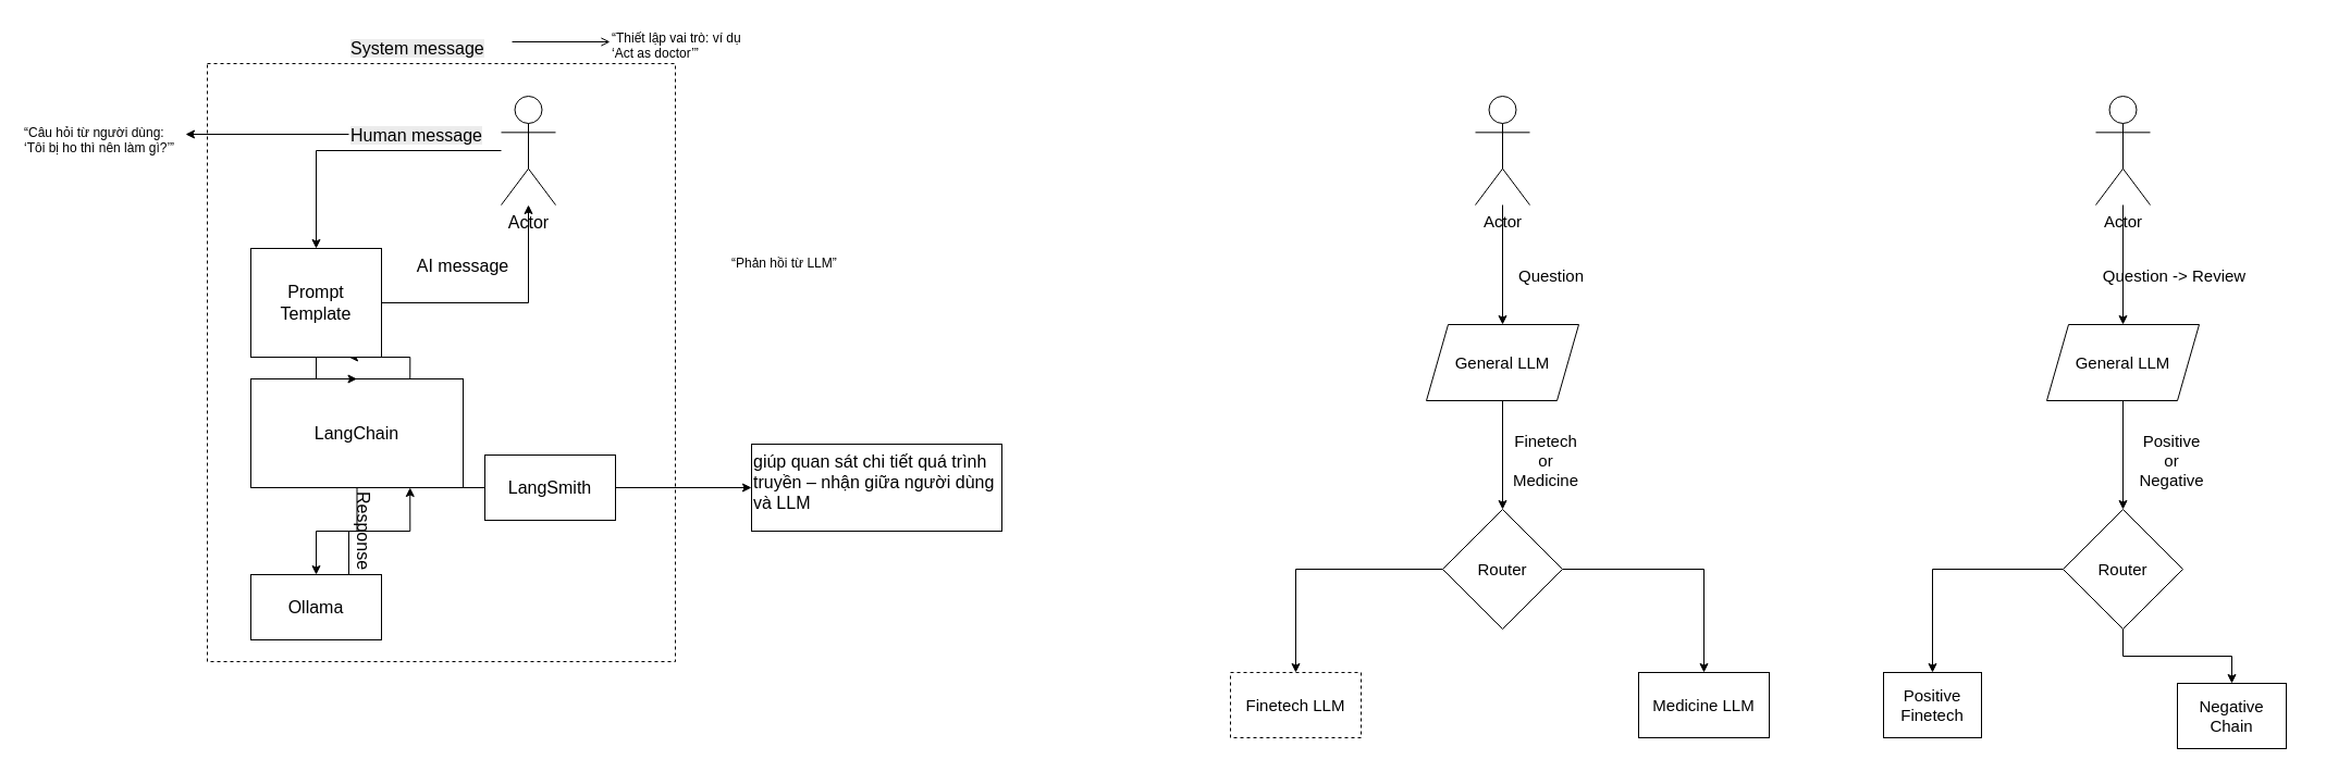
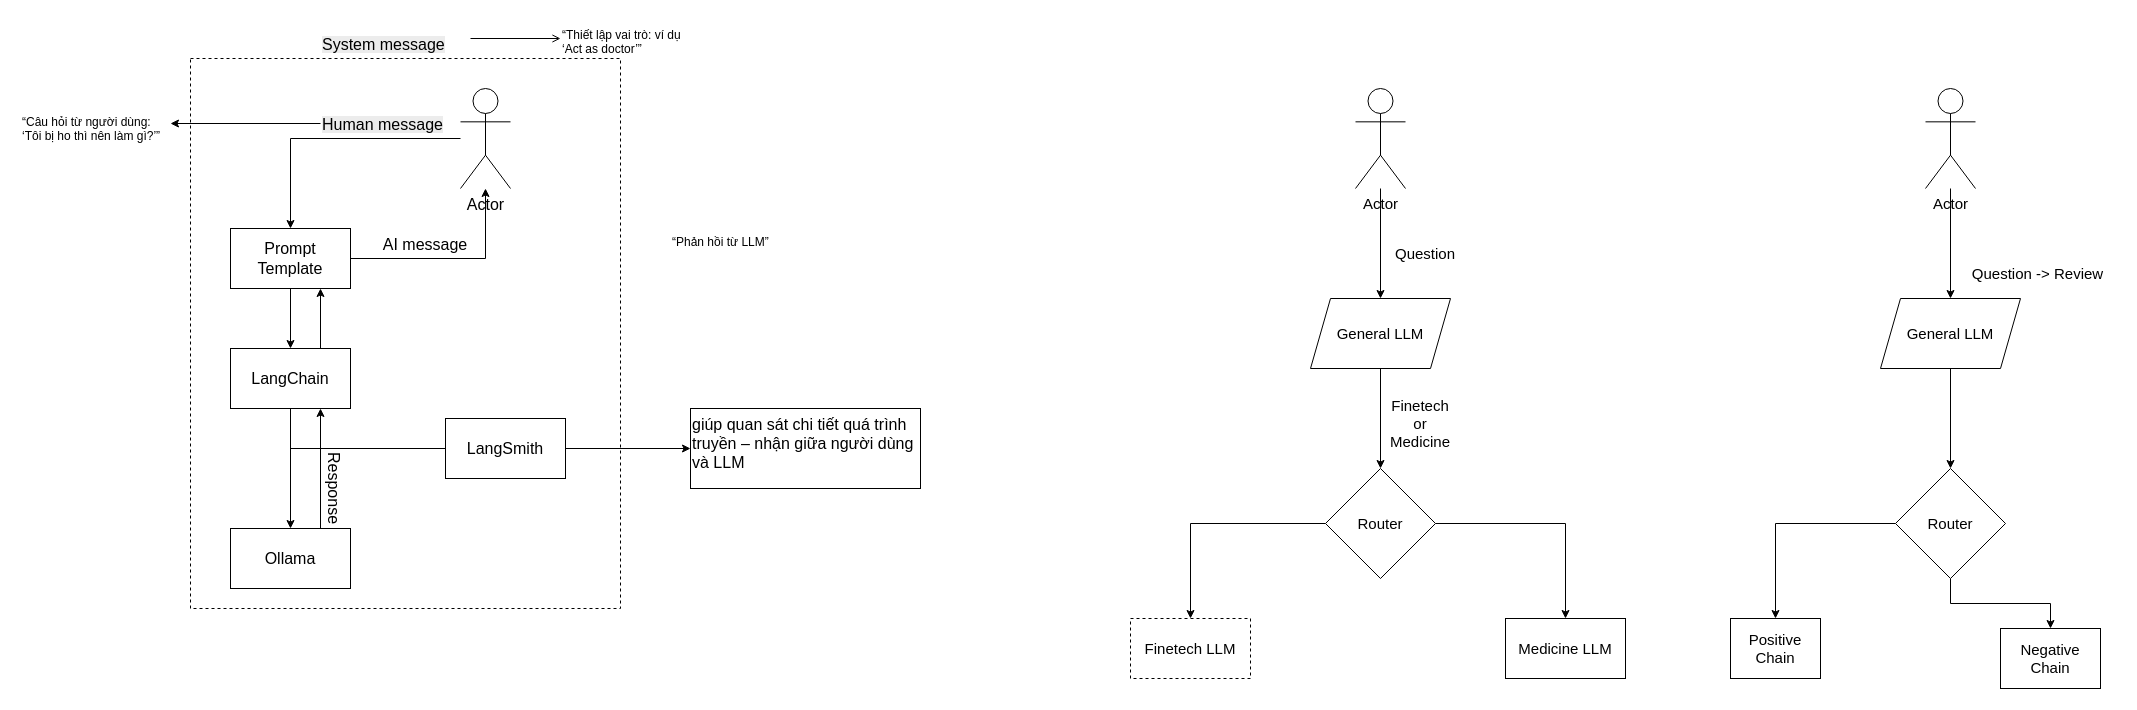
  <mxCell id="0" />
  <mxCell id="1" parent="0" />
  <mxCell id="2" value="" style="rounded=0;whiteSpace=wrap;html=1;dashed=1;shadow=0;glass=0;fillColor=none;fontSize=16;" parent="1" vertex="1"><mxGeometry x="190" width="430" height="550" as="geometry" y="58" /></mxCell>
  <mxCell id="3" style="edgeStyle=orthogonalEdgeStyle;rounded=0;orthogonalLoop=1;jettySize=auto;html=1;fontSize=16;" parent="1" source="5" target="8" edge="1"><mxGeometry relative="1" as="geometry" /></mxCell>
  <mxCell id="4" style="edgeStyle=orthogonalEdgeStyle;rounded=0;orthogonalLoop=1;jettySize=auto;html=1;exitX=0.75;exitY=0;exitDx=0;exitDy=0;entryX=0.75;entryY=1;entryDx=0;entryDy=0;fontSize=16;" parent="1" source="5" target="14" edge="1"><mxGeometry relative="1" as="geometry" /></mxCell>
- <mxCell id="5" value="LangChain" style="rounded=0;whiteSpace=wrap;html=1;fontSize=16;" parent="1" vertex="1"><mxGeometry x="230" y="348" width="195" height="100" as="geometry" /></mxCell>
+ <mxCell id="5" value="LangChain" style="rounded=0;whiteSpace=wrap;html=1;fontSize=16;" parent="1" vertex="1"><mxGeometry x="230" y="348" width="120" height="60" as="geometry" /></mxCell>
  <mxCell id="6" style="edgeStyle=orthogonalEdgeStyle;rounded=0;orthogonalLoop=1;jettySize=auto;html=1;entryX=0.5;entryY=0;entryDx=0;entryDy=0;fontSize=16;" parent="1" source="7" target="14" edge="1"><mxGeometry relative="1" as="geometry"><mxPoint x="530" y="208" as="targetPoint" /></mxGeometry></mxCell>
  <mxCell id="7" value="Actor" style="shape=umlActor;verticalLabelPosition=bottom;verticalAlign=top;html=1;outlineConnect=0;fontSize=16;" parent="1" vertex="1"><mxGeometry x="460" y="88" width="50" height="100" as="geometry" /></mxCell>
  <mxCell id="8" value="Ollama" style="rounded=0;whiteSpace=wrap;html=1;fontSize=16;" parent="1" vertex="1"><mxGeometry x="230" y="528" width="120" height="60" as="geometry" /></mxCell>
  <mxCell id="9" style="edgeStyle=orthogonalEdgeStyle;rounded=0;orthogonalLoop=1;jettySize=auto;html=1;exitX=1;exitY=0.5;exitDx=0;exitDy=0;entryX=0;entryY=0.5;entryDx=0;entryDy=0;" parent="1" source="10" target="22" edge="1"><mxGeometry relative="1" as="geometry" /></mxCell>
  <mxCell id="10" value="LangSmith" style="rounded=0;whiteSpace=wrap;html=1;fontSize=16;" parent="1" vertex="1"><mxGeometry x="445" y="418" width="120" height="60" as="geometry" /></mxCell>
  <mxCell id="11" value="" style="endArrow=none;html=1;rounded=0;entryX=0;entryY=0.5;entryDx=0;entryDy=0;fontSize=16;" parent="1" target="10" edge="1"><mxGeometry width="50" height="50" relative="1" as="geometry"><mxPoint x="290" y="448" as="sourcePoint" /><mxPoint x="555" y="518" as="targetPoint" /></mxGeometry></mxCell>
  <mxCell id="12" style="edgeStyle=orthogonalEdgeStyle;rounded=0;orthogonalLoop=1;jettySize=auto;html=1;entryX=0.5;entryY=0;entryDx=0;entryDy=0;fontSize=16;" parent="1" source="14" target="5" edge="1"><mxGeometry relative="1" as="geometry" /></mxCell>
  <mxCell id="13" style="edgeStyle=orthogonalEdgeStyle;rounded=0;orthogonalLoop=1;jettySize=auto;html=1;exitX=1;exitY=0.5;exitDx=0;exitDy=0;fontSize=16;" parent="1" source="14" target="7" edge="1"><mxGeometry relative="1" as="geometry" /></mxCell>
- <mxCell id="14" value="Prompt Template" style="rounded=0;whiteSpace=wrap;html=1;fontSize=16;" parent="1" vertex="1"><mxGeometry x="230" y="228" width="120" height="100" as="geometry" /></mxCell>
+ <mxCell id="14" value="Prompt Template" style="rounded=0;whiteSpace=wrap;html=1;fontSize=16;" parent="1" vertex="1"><mxGeometry x="230" y="228" width="120" height="60" as="geometry" /></mxCell>
  <mxCell id="15" value="AI message" style="text;whiteSpace=wrap;html=1;align=center;rotation=0;fontSize=16;" parent="1" vertex="1"><mxGeometry x="380" y="228" width="90" height="30" as="geometry" /></mxCell>
  <mxCell id="16" style="edgeStyle=orthogonalEdgeStyle;rounded=0;orthogonalLoop=1;jettySize=auto;html=1;entryX=0.75;entryY=1;entryDx=0;entryDy=0;exitX=0.75;exitY=0;exitDx=0;exitDy=0;fontSize=16;" parent="1" source="8" target="5" edge="1"><mxGeometry relative="1" as="geometry"><mxPoint x="470" y="518" as="sourcePoint" /><mxPoint x="470" y="578" as="targetPoint" /></mxGeometry></mxCell>
  <mxCell id="17" style="edgeStyle=orthogonalEdgeStyle;rounded=0;orthogonalLoop=1;jettySize=auto;html=1;entryX=1;entryY=0.5;entryDx=0;entryDy=0;" parent="1" source="18" target="24" edge="1"><mxGeometry relative="1" as="geometry"><mxPoint x="160" y="178" as="targetPoint" /></mxGeometry></mxCell>
  <mxCell id="18" value="&lt;span style=&quot;color: rgb(0, 0, 0); font-family: Helvetica; font-style: normal; font-variant-ligatures: normal; font-variant-caps: normal; font-weight: 400; letter-spacing: normal; orphans: 2; text-align: center; text-indent: 0px; text-transform: none; widows: 2; word-spacing: 0px; -webkit-text-stroke-width: 0px; white-space: normal; background-color: rgb(236, 236, 236); text-decoration-thickness: initial; text-decoration-style: initial; text-decoration-color: initial; float: none; display: inline !important;&quot;&gt;Human message&lt;/span&gt;" style="text;whiteSpace=wrap;html=1;fontSize=16;" parent="1" vertex="1"><mxGeometry x="320" y="108" width="130" height="30" as="geometry" /></mxCell>
  <mxCell id="19" value="Response" style="text;whiteSpace=wrap;html=1;align=center;rotation=90;fontSize=16;" parent="1" vertex="1"><mxGeometry x="305" y="473" width="60" height="30" as="geometry" /></mxCell>
  <mxCell id="20" style="edgeStyle=orthogonalEdgeStyle;rounded=0;orthogonalLoop=1;jettySize=auto;html=1;entryX=0;entryY=0.5;entryDx=0;entryDy=0;endArrow=open;" parent="1" source="21" target="23" edge="1"><mxGeometry relative="1" as="geometry"><mxPoint x="550" y="38" as="targetPoint" /></mxGeometry></mxCell>
  <mxCell id="21" value="&lt;span style=&quot;color: rgb(0, 0, 0); font-family: Helvetica; font-style: normal; font-variant-ligatures: normal; font-variant-caps: normal; font-weight: 400; letter-spacing: normal; orphans: 2; text-align: center; text-indent: 0px; text-transform: none; widows: 2; word-spacing: 0px; -webkit-text-stroke-width: 0px; white-space: normal; background-color: rgb(236, 236, 236); text-decoration-thickness: initial; text-decoration-style: initial; text-decoration-color: initial; float: none; display: inline !important;&quot;&gt;&lt;font&gt;System message&lt;/font&gt;&lt;/span&gt;" style="text;whiteSpace=wrap;html=1;fontSize=16;" parent="1" vertex="1"><mxGeometry x="320" y="28" width="150" height="20" as="geometry" /></mxCell>
  <mxCell id="22" value="&lt;font style=&quot;font-size: 16px;&quot;&gt;giúp quan sát chi tiết quá trình truyền – nhận giữa người dùng và LLM&lt;/font&gt;" style="text;whiteSpace=wrap;html=1;fillColor=default;strokeColor=default;" parent="1" vertex="1"><mxGeometry x="690" y="408" width="230" height="80" as="geometry" /></mxCell>
  <mxCell id="23" value="“Thiết lập vai trò: ví dụ ‘Act as doctor’”" style="text;whiteSpace=wrap;html=1;" parent="1" vertex="1"><mxGeometry x="560" y="20.5" width="130" height="35" as="geometry" /></mxCell>
  <mxCell id="24" value="“Câu hỏi từ người dùng: ‘Tôi bị ho thì nên làm gì?’”" style="text;whiteSpace=wrap;html=1;" parent="1" vertex="1"><mxGeometry x="20" y="108" width="150" height="30" as="geometry" /></mxCell>
  <mxCell id="25" value="“Phản hồi từ LLM”" style="text;whiteSpace=wrap;html=1;" parent="1" vertex="1"><mxGeometry x="670" y="228" width="100" height="30" as="geometry" /></mxCell>
  <mxCell id="26" style="edgeStyle=orthogonalEdgeStyle;rounded=0;orthogonalLoop=1;jettySize=auto;html=1;entryX=0.5;entryY=0;entryDx=0;entryDy=0;fontSize=15;" parent="1" source="27" target="29" edge="1"><mxGeometry relative="1" as="geometry" /></mxCell>
  <mxCell id="27" value="Actor" style="shape=umlActor;verticalLabelPosition=bottom;verticalAlign=top;html=1;outlineConnect=0;fontSize=15;" parent="1" vertex="1"><mxGeometry x="1355" y="88" width="50" height="100" as="geometry" /></mxCell>
  <mxCell id="28" value="" style="edgeStyle=orthogonalEdgeStyle;rounded=0;orthogonalLoop=1;jettySize=auto;html=1;" parent="1" source="29" target="34" edge="1"><mxGeometry relative="1" as="geometry" /></mxCell>
  <mxCell id="29" value="General LLM" style="shape=parallelogram;perimeter=parallelogramPerimeter;whiteSpace=wrap;html=1;fixedSize=1;fontSize=15;" parent="1" vertex="1"><mxGeometry x="1310" y="298" width="140" height="70" as="geometry" /></mxCell>
  <mxCell id="30" value="Question" style="text;html=1;align=center;verticalAlign=middle;whiteSpace=wrap;rounded=0;fontSize=15;" parent="1" vertex="1"><mxGeometry x="1395" y="238" width="60" height="30" as="geometry" /></mxCell>
  <mxCell id="31" style="edgeStyle=orthogonalEdgeStyle;rounded=0;orthogonalLoop=1;jettySize=auto;html=1;exitX=0.5;exitY=1;exitDx=0;exitDy=0;" parent="1" source="30" target="30" edge="1"><mxGeometry relative="1" as="geometry" /></mxCell>
  <mxCell id="32" value="" style="edgeStyle=orthogonalEdgeStyle;rounded=0;orthogonalLoop=1;jettySize=auto;html=1;" parent="1" source="34" target="35" edge="1"><mxGeometry relative="1" as="geometry" /></mxCell>
  <mxCell id="33" value="" style="edgeStyle=orthogonalEdgeStyle;rounded=0;orthogonalLoop=1;jettySize=auto;html=1;" parent="1" source="34" target="36" edge="1"><mxGeometry relative="1" as="geometry" /></mxCell>
  <mxCell id="34" value="Router" style="rhombus;whiteSpace=wrap;html=1;fontSize=15;" parent="1" vertex="1"><mxGeometry x="1325" y="468" width="110" height="110" as="geometry" /></mxCell>
  <mxCell id="35" value="Medicine LLM" style="whiteSpace=wrap;html=1;fontSize=15;" parent="1" vertex="1"><mxGeometry x="1505" y="618" width="120" height="60" as="geometry" /></mxCell>
  <mxCell id="36" value="Finetech LLM" style="whiteSpace=wrap;html=1;fontSize=15;dashed=1;" parent="1" vertex="1"><mxGeometry x="1130" y="618" width="120" height="60" as="geometry" /></mxCell>
  <mxCell id="37" value="Finetech or Medicine" style="text;html=1;align=center;verticalAlign=middle;whiteSpace=wrap;rounded=0;fontSize=15;" parent="1" vertex="1"><mxGeometry x="1390" y="408" width="60" height="30" as="geometry" /></mxCell>
  <mxCell id="38" style="edgeStyle=orthogonalEdgeStyle;rounded=0;orthogonalLoop=1;jettySize=auto;html=1;entryX=0.5;entryY=0;entryDx=0;entryDy=0;fontSize=15;" parent="1" source="39" target="41" edge="1"><mxGeometry relative="1" as="geometry" /></mxCell>
  <mxCell id="39" value="Actor" style="shape=umlActor;verticalLabelPosition=bottom;verticalAlign=top;html=1;outlineConnect=0;fontSize=15;" parent="1" vertex="1"><mxGeometry x="1925" y="88" width="50" height="100" as="geometry" /></mxCell>
  <mxCell id="40" value="" style="edgeStyle=orthogonalEdgeStyle;rounded=0;orthogonalLoop=1;jettySize=auto;html=1;" parent="1" source="41" target="46" edge="1"><mxGeometry relative="1" as="geometry" /></mxCell>
  <mxCell id="41" value="General LLM" style="shape=parallelogram;perimeter=parallelogramPerimeter;whiteSpace=wrap;html=1;fixedSize=1;fontSize=15;" parent="1" vertex="1"><mxGeometry x="1880" y="298" width="140" height="70" as="geometry" /></mxCell>
- <mxCell id="42" value="Question -&amp;gt; Review" style="text;html=1;align=center;verticalAlign=middle;whiteSpace=wrap;rounded=0;fontSize=15;" parent="1" vertex="1"><mxGeometry x="1920" y="238" width="155" height="30" as="geometry" /></mxCell>
+ <mxCell id="42" value="Question -&amp;gt; Review" style="text;html=1;align=center;verticalAlign=middle;whiteSpace=wrap;rounded=0;fontSize=15;" parent="1" vertex="1"><mxGeometry x="1960" y="258" width="155" height="30" as="geometry" /></mxCell>
  <mxCell id="43" style="edgeStyle=orthogonalEdgeStyle;rounded=0;orthogonalLoop=1;jettySize=auto;html=1;exitX=0.5;exitY=1;exitDx=0;exitDy=0;" parent="1" source="42" target="42" edge="1"><mxGeometry relative="1" as="geometry" /></mxCell>
  <mxCell id="44" value="" style="edgeStyle=orthogonalEdgeStyle;rounded=0;orthogonalLoop=1;jettySize=auto;html=1;" parent="1" source="46" target="47" edge="1"><mxGeometry relative="1" as="geometry" /></mxCell>
  <mxCell id="45" value="" style="edgeStyle=orthogonalEdgeStyle;rounded=0;orthogonalLoop=1;jettySize=auto;html=1;" parent="1" source="46" target="48" edge="1"><mxGeometry relative="1" as="geometry" /></mxCell>
  <mxCell id="46" value="Router" style="rhombus;whiteSpace=wrap;html=1;fontSize=15;" parent="1" vertex="1"><mxGeometry x="1895" y="468" width="110" height="110" as="geometry" /></mxCell>
  <mxCell id="47" value="Negative Chain" style="whiteSpace=wrap;html=1;fontSize=15;" parent="1" vertex="1"><mxGeometry x="2000" y="628" width="100" height="60" as="geometry" /></mxCell>
- <mxCell id="48" value="Positive Finetech" style="whiteSpace=wrap;html=1;fontSize=15;" parent="1" vertex="1"><mxGeometry x="1730" y="618" width="90" height="60" as="geometry" /></mxCell>
- <mxCell id="49" value="Positive or Negative" style="text;html=1;align=center;verticalAlign=middle;whiteSpace=wrap;rounded=0;fontSize=15;" parent="1" vertex="1"><mxGeometry x="1960" y="408" width="70" height="30" as="geometry" /></mxCell>
+ <mxCell id="48" value="Positive Chain" style="whiteSpace=wrap;html=1;fontSize=15;" parent="1" vertex="1"><mxGeometry x="1730" y="618" width="90" height="60" as="geometry" /></mxCell>
